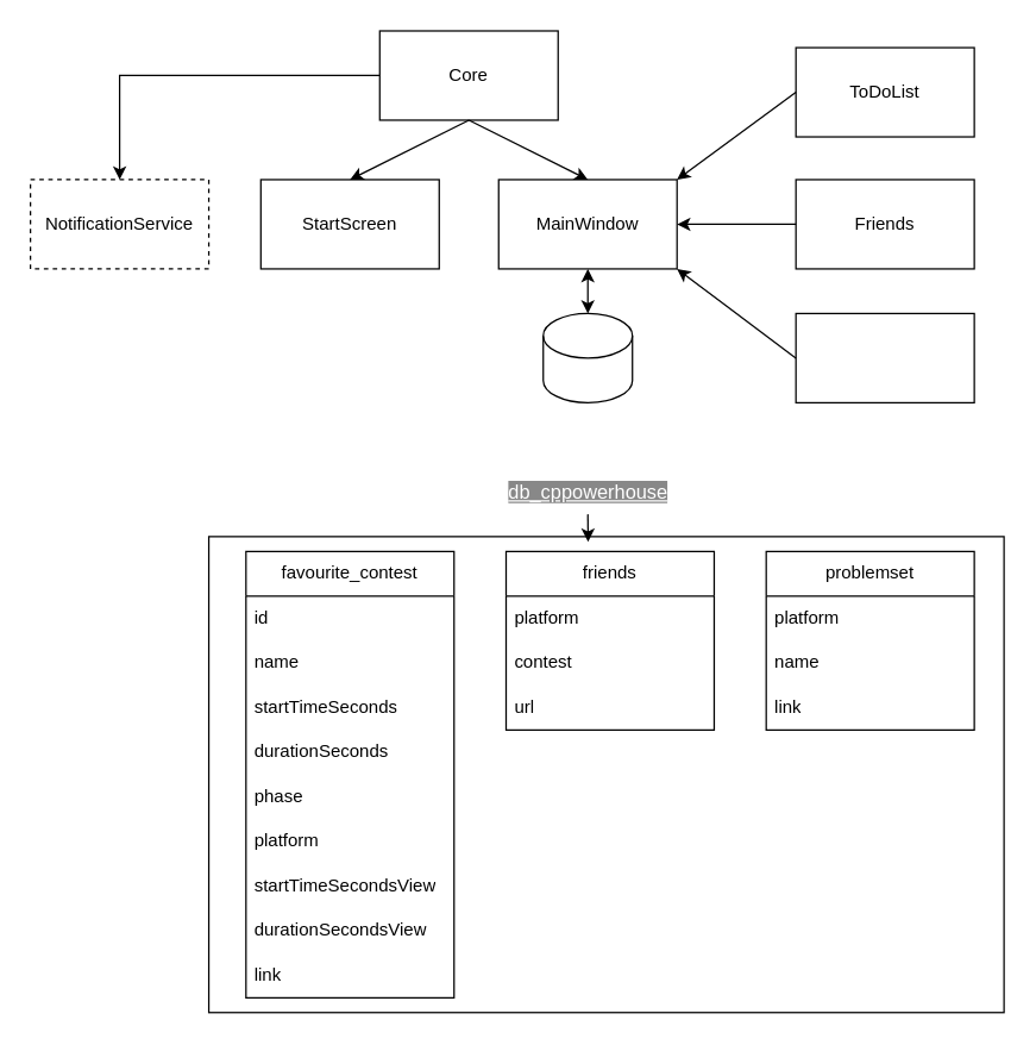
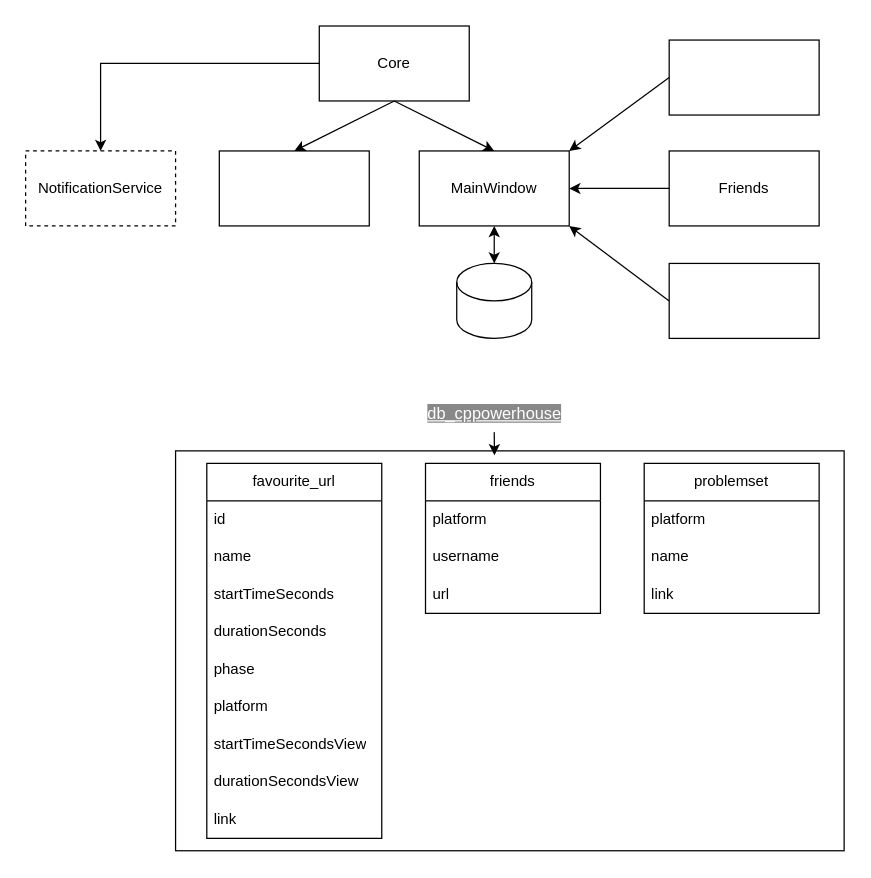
  <mxCell id="0" />
  <mxCell id="1" parent="0" />
  <mxCell id="2" value="" style="edgeStyle=orthogonalEdgeStyle;rounded=0;orthogonalLoop=1;jettySize=auto;html=1;" edge="1" parent="1" source="3" target="42"><mxGeometry relative="1" as="geometry" /></mxCell>
  <mxCell id="3" value="" style="rounded=0;whiteSpace=wrap;html=1;" parent="1" vertex="1"><mxGeometry x="255" y="20" width="120" height="60" as="geometry" /></mxCell>
  <mxCell id="4" value="Core" style="text;html=1;strokeColor=none;fillColor=none;align=center;verticalAlign=middle;whiteSpace=wrap;rounded=0;" parent="1" vertex="1"><mxGeometry x="260" y="31.25" width="110" height="37.5" as="geometry" /></mxCell>
  <mxCell id="5" value="" style="rounded=0;whiteSpace=wrap;html=1;" parent="1" vertex="1"><mxGeometry x="175" y="120" width="120" height="60" as="geometry" /></mxCell>
- <mxCell id="6" value="StartScreen" style="text;html=1;strokeColor=none;fillColor=none;align=center;verticalAlign=middle;whiteSpace=wrap;rounded=0;" parent="1" vertex="1"><mxGeometry x="180" y="131.25" width="110" height="37.5" as="geometry" /></mxCell>
  <mxCell id="7" value="" style="rounded=0;whiteSpace=wrap;html=1;" parent="1" vertex="1"><mxGeometry x="335" y="120" width="120" height="60" as="geometry" /></mxCell>
  <mxCell id="8" value="MainWindow" style="text;html=1;strokeColor=none;fillColor=none;align=center;verticalAlign=middle;whiteSpace=wrap;rounded=0;" parent="1" vertex="1"><mxGeometry x="340" y="131.25" width="110" height="37.5" as="geometry" /></mxCell>
  <mxCell id="9" value="" style="rounded=0;whiteSpace=wrap;html=1;" parent="1" vertex="1"><mxGeometry x="535" y="31.25" width="120" height="60" as="geometry" /></mxCell>
- <mxCell id="10" value="ToDoList" style="text;html=1;strokeColor=none;fillColor=none;align=center;verticalAlign=middle;whiteSpace=wrap;rounded=0;" parent="1" vertex="1"><mxGeometry x="540" y="42.5" width="110" height="37.5" as="geometry" /></mxCell>
  <mxCell id="11" value="" style="rounded=0;whiteSpace=wrap;html=1;" parent="1" vertex="1"><mxGeometry x="535" y="120" width="120" height="60" as="geometry" /></mxCell>
  <mxCell id="12" value="Friends" style="text;html=1;strokeColor=none;fillColor=none;align=center;verticalAlign=middle;whiteSpace=wrap;rounded=0;" parent="1" vertex="1"><mxGeometry x="540" y="131.25" width="110" height="37.5" as="geometry" /></mxCell>
  <mxCell id="13" value="" style="rounded=0;whiteSpace=wrap;html=1;" parent="1" vertex="1"><mxGeometry x="535" y="210" width="120" height="60" as="geometry" /></mxCell>
  <mxCell id="14" value="" style="shape=cylinder3;whiteSpace=wrap;html=1;boundedLbl=1;backgroundOutline=1;size=15;" parent="1" vertex="1"><mxGeometry x="365" y="210" width="60" height="60" as="geometry" /></mxCell>
  <mxCell id="15" value="" style="endArrow=classic;html=1;rounded=0;exitX=0.5;exitY=1;exitDx=0;exitDy=0;entryX=0.5;entryY=0;entryDx=0;entryDy=0;" parent="1" source="3" target="5" edge="1"><mxGeometry width="50" height="50" relative="1" as="geometry"><mxPoint x="375" y="160" as="sourcePoint" /><mxPoint x="425" y="110" as="targetPoint" /></mxGeometry></mxCell>
  <mxCell id="16" value="" style="endArrow=classic;html=1;rounded=0;entryX=0.5;entryY=0;entryDx=0;entryDy=0;" parent="1" target="7" edge="1"><mxGeometry width="50" height="50" relative="1" as="geometry"><mxPoint x="315" y="80" as="sourcePoint" /><mxPoint x="425" y="110" as="targetPoint" /></mxGeometry></mxCell>
  <mxCell id="17" value="" style="endArrow=classic;startArrow=classic;html=1;rounded=0;entryX=0.5;entryY=1;entryDx=0;entryDy=0;exitX=0.5;exitY=0;exitDx=0;exitDy=0;exitPerimeter=0;" parent="1" source="14" target="7" edge="1"><mxGeometry width="50" height="50" relative="1" as="geometry"><mxPoint x="275" y="260" as="sourcePoint" /><mxPoint x="325" y="210" as="targetPoint" /></mxGeometry></mxCell>
  <mxCell id="18" value="" style="endArrow=classic;html=1;rounded=0;exitX=0;exitY=0.5;exitDx=0;exitDy=0;entryX=1;entryY=0;entryDx=0;entryDy=0;" parent="1" source="9" target="7" edge="1"><mxGeometry width="50" height="50" relative="1" as="geometry"><mxPoint x="475" y="120" as="sourcePoint" /><mxPoint x="485" y="60" as="targetPoint" /></mxGeometry></mxCell>
  <mxCell id="19" value="" style="endArrow=classic;html=1;rounded=0;exitX=0;exitY=0.5;exitDx=0;exitDy=0;" parent="1" source="11" edge="1"><mxGeometry width="50" height="50" relative="1" as="geometry"><mxPoint x="455" y="240" as="sourcePoint" /><mxPoint x="455" y="150" as="targetPoint" /></mxGeometry></mxCell>
  <mxCell id="20" value="" style="endArrow=classic;html=1;rounded=0;exitX=0;exitY=0.5;exitDx=0;exitDy=0;entryX=1;entryY=1;entryDx=0;entryDy=0;" parent="1" source="13" target="7" edge="1"><mxGeometry width="50" height="50" relative="1" as="geometry"><mxPoint x="475" y="250" as="sourcePoint" /><mxPoint x="455" y="150" as="targetPoint" /></mxGeometry></mxCell>
  <mxCell id="21" value="&lt;a style=&quot;box-sizing: border-box; color: rgb(255, 255, 255); font-family: sans-serif; font-size: 13.12px; text-align: left; background-color: rgb(136, 136, 136);&quot; draggable=&quot;false&quot; data-raw-text=&quot;db_cppowerhouse&quot; href=&quot;http://localhost/phpmyadmin/index.php?route=/database/structure&amp;amp;db=db_cppowerhouse&quot;&gt;db_cppowerhouse&lt;/a&gt;" style="text;html=1;strokeColor=none;fillColor=none;align=center;verticalAlign=middle;whiteSpace=wrap;rounded=0;" parent="1" vertex="1"><mxGeometry x="337.5" y="315" width="115" height="30" as="geometry" /></mxCell>
  <mxCell id="22" value="" style="rounded=0;whiteSpace=wrap;html=1;" parent="1" vertex="1"><mxGeometry x="140" y="360" width="535" height="320" as="geometry" /></mxCell>
- <mxCell id="23" value="favourite_contest" style="swimlane;fontStyle=0;childLayout=stackLayout;horizontal=1;startSize=30;horizontalStack=0;resizeParent=1;resizeParentMax=0;resizeLast=0;collapsible=1;marginBottom=0;whiteSpace=wrap;html=1;" parent="1" vertex="1"><mxGeometry x="165" y="370" width="140" height="300" as="geometry"><mxRectangle x="200" y="410" width="130" height="30" as="alternateBounds" /></mxGeometry></mxCell>
+ <mxCell id="23" value="favourite_url" style="swimlane;fontStyle=0;childLayout=stackLayout;horizontal=1;startSize=30;horizontalStack=0;resizeParent=1;resizeParentMax=0;resizeLast=0;collapsible=1;marginBottom=0;whiteSpace=wrap;html=1;" parent="1" vertex="1"><mxGeometry x="165" y="370" width="140" height="300" as="geometry"><mxRectangle x="200" y="410" width="130" height="30" as="alternateBounds" /></mxGeometry></mxCell>
  <mxCell id="24" value="id" style="text;strokeColor=none;fillColor=none;align=left;verticalAlign=middle;spacingLeft=4;spacingRight=4;overflow=hidden;points=[[0,0.5],[1,0.5]];portConstraint=eastwest;rotatable=0;whiteSpace=wrap;html=1;" parent="23" vertex="1"><mxGeometry y="30" width="140" height="30" as="geometry" /></mxCell>
  <mxCell id="25" value="name" style="text;strokeColor=none;fillColor=none;align=left;verticalAlign=middle;spacingLeft=4;spacingRight=4;overflow=hidden;points=[[0,0.5],[1,0.5]];portConstraint=eastwest;rotatable=0;whiteSpace=wrap;html=1;" parent="23" vertex="1"><mxGeometry y="60" width="140" height="30" as="geometry" /></mxCell>
  <mxCell id="26" value="startTimeSeconds" style="text;strokeColor=none;fillColor=none;align=left;verticalAlign=middle;spacingLeft=4;spacingRight=4;overflow=hidden;points=[[0,0.5],[1,0.5]];portConstraint=eastwest;rotatable=0;whiteSpace=wrap;html=1;" parent="23" vertex="1"><mxGeometry y="90" width="140" height="30" as="geometry" /></mxCell>
  <mxCell id="27" value="durationSeconds" style="text;strokeColor=none;fillColor=none;align=left;verticalAlign=middle;spacingLeft=4;spacingRight=4;overflow=hidden;points=[[0,0.5],[1,0.5]];portConstraint=eastwest;rotatable=0;whiteSpace=wrap;html=1;" parent="23" vertex="1"><mxGeometry y="120" width="140" height="30" as="geometry" /></mxCell>
  <mxCell id="28" value="phase" style="text;strokeColor=none;fillColor=none;align=left;verticalAlign=middle;spacingLeft=4;spacingRight=4;overflow=hidden;points=[[0,0.5],[1,0.5]];portConstraint=eastwest;rotatable=0;whiteSpace=wrap;html=1;" parent="23" vertex="1"><mxGeometry y="150" width="140" height="30" as="geometry" /></mxCell>
  <mxCell id="29" value="platform" style="text;strokeColor=none;fillColor=none;align=left;verticalAlign=middle;spacingLeft=4;spacingRight=4;overflow=hidden;points=[[0,0.5],[1,0.5]];portConstraint=eastwest;rotatable=0;whiteSpace=wrap;html=1;" parent="23" vertex="1"><mxGeometry y="180" width="140" height="30" as="geometry" /></mxCell>
  <mxCell id="30" value="startTimeSecondsView" style="text;strokeColor=none;fillColor=none;align=left;verticalAlign=middle;spacingLeft=4;spacingRight=4;overflow=hidden;points=[[0,0.5],[1,0.5]];portConstraint=eastwest;rotatable=0;whiteSpace=wrap;html=1;" parent="23" vertex="1"><mxGeometry y="210" width="140" height="30" as="geometry" /></mxCell>
  <mxCell id="31" value="durationSecondsView" style="text;strokeColor=none;fillColor=none;align=left;verticalAlign=middle;spacingLeft=4;spacingRight=4;overflow=hidden;points=[[0,0.5],[1,0.5]];portConstraint=eastwest;rotatable=0;whiteSpace=wrap;html=1;" parent="23" vertex="1"><mxGeometry y="240" width="140" height="30" as="geometry" /></mxCell>
  <mxCell id="32" value="link" style="text;strokeColor=none;fillColor=none;align=left;verticalAlign=middle;spacingLeft=4;spacingRight=4;overflow=hidden;points=[[0,0.5],[1,0.5]];portConstraint=eastwest;rotatable=0;whiteSpace=wrap;html=1;" parent="23" vertex="1"><mxGeometry y="270" width="140" height="30" as="geometry" /></mxCell>
  <mxCell id="33" value="" style="endArrow=classic;html=1;rounded=0;exitX=0.5;exitY=1;exitDx=0;exitDy=0;entryX=0.477;entryY=0.011;entryDx=0;entryDy=0;entryPerimeter=0;" parent="1" source="21" target="22" edge="1"><mxGeometry width="50" height="50" relative="1" as="geometry"><mxPoint x="365" y="370" as="sourcePoint" /><mxPoint x="415" y="320" as="targetPoint" /></mxGeometry></mxCell>
  <mxCell id="34" value="friends" style="swimlane;fontStyle=0;childLayout=stackLayout;horizontal=1;startSize=30;horizontalStack=0;resizeParent=1;resizeParentMax=0;resizeLast=0;collapsible=1;marginBottom=0;whiteSpace=wrap;html=1;" parent="1" vertex="1"><mxGeometry x="340" y="370" width="140" height="120" as="geometry" /></mxCell>
  <mxCell id="35" value="platform" style="text;strokeColor=none;fillColor=none;align=left;verticalAlign=middle;spacingLeft=4;spacingRight=4;overflow=hidden;points=[[0,0.5],[1,0.5]];portConstraint=eastwest;rotatable=0;whiteSpace=wrap;html=1;" parent="34" vertex="1"><mxGeometry y="30" width="140" height="30" as="geometry" /></mxCell>
- <mxCell id="36" value="contest" style="text;strokeColor=none;fillColor=none;align=left;verticalAlign=middle;spacingLeft=4;spacingRight=4;overflow=hidden;points=[[0,0.5],[1,0.5]];portConstraint=eastwest;rotatable=0;whiteSpace=wrap;html=1;" parent="34" vertex="1"><mxGeometry y="60" width="140" height="30" as="geometry" /></mxCell>
+ <mxCell id="36" value="username" style="text;strokeColor=none;fillColor=none;align=left;verticalAlign=middle;spacingLeft=4;spacingRight=4;overflow=hidden;points=[[0,0.5],[1,0.5]];portConstraint=eastwest;rotatable=0;whiteSpace=wrap;html=1;" parent="34" vertex="1"><mxGeometry y="60" width="140" height="30" as="geometry" /></mxCell>
  <mxCell id="37" value="url" style="text;strokeColor=none;fillColor=none;align=left;verticalAlign=middle;spacingLeft=4;spacingRight=4;overflow=hidden;points=[[0,0.5],[1,0.5]];portConstraint=eastwest;rotatable=0;whiteSpace=wrap;html=1;" parent="34" vertex="1"><mxGeometry y="90" width="140" height="30" as="geometry" /></mxCell>
  <mxCell id="38" value="problemset" style="swimlane;fontStyle=0;childLayout=stackLayout;horizontal=1;startSize=30;horizontalStack=0;resizeParent=1;resizeParentMax=0;resizeLast=0;collapsible=1;marginBottom=0;whiteSpace=wrap;html=1;" parent="1" vertex="1"><mxGeometry x="515" y="370" width="140" height="120" as="geometry" /></mxCell>
  <mxCell id="39" value="platform" style="text;strokeColor=none;fillColor=none;align=left;verticalAlign=middle;spacingLeft=4;spacingRight=4;overflow=hidden;points=[[0,0.5],[1,0.5]];portConstraint=eastwest;rotatable=0;whiteSpace=wrap;html=1;" parent="38" vertex="1"><mxGeometry y="30" width="140" height="30" as="geometry" /></mxCell>
  <mxCell id="40" value="name" style="text;strokeColor=none;fillColor=none;align=left;verticalAlign=middle;spacingLeft=4;spacingRight=4;overflow=hidden;points=[[0,0.5],[1,0.5]];portConstraint=eastwest;rotatable=0;whiteSpace=wrap;html=1;" parent="38" vertex="1"><mxGeometry y="60" width="140" height="30" as="geometry" /></mxCell>
  <mxCell id="41" value="link" style="text;strokeColor=none;fillColor=none;align=left;verticalAlign=middle;spacingLeft=4;spacingRight=4;overflow=hidden;points=[[0,0.5],[1,0.5]];portConstraint=eastwest;rotatable=0;whiteSpace=wrap;html=1;" parent="38" vertex="1"><mxGeometry y="90" width="140" height="30" as="geometry" /></mxCell>
  <mxCell id="42" value="NotificationService" style="whiteSpace=wrap;html=1;rounded=0;dashed=1;" vertex="1" parent="1"><mxGeometry x="20" y="120" width="120" height="60" as="geometry" /></mxCell>
